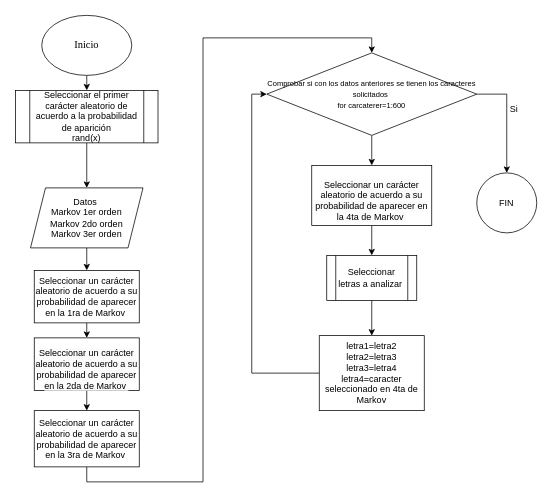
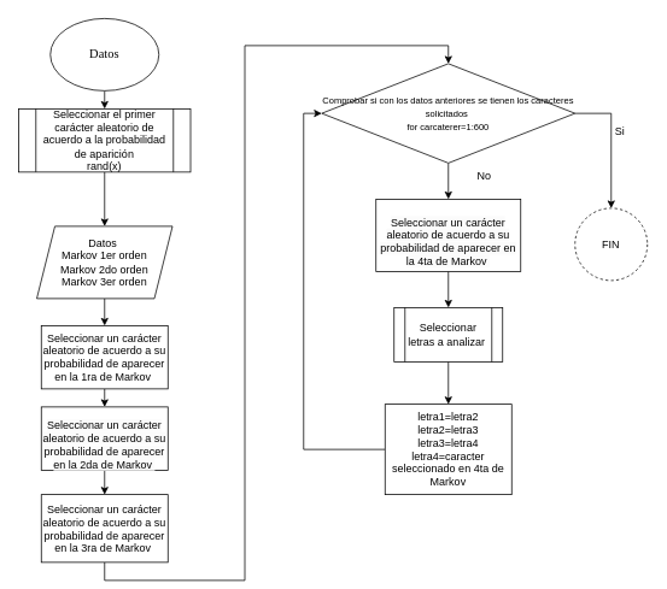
  <mxCell id="0" />
  <mxCell id="1" parent="0" />
  <mxCell id="2" style="edgeStyle=orthogonalEdgeStyle;rounded=0;orthogonalLoop=1;jettySize=auto;html=1;exitX=0.5;exitY=1;exitDx=0;exitDy=0;entryX=0.5;entryY=0;entryDx=0;entryDy=0;" edge="1" parent="1" source="3" target="5"><mxGeometry relative="1" as="geometry" /></mxCell>
- <mxCell id="3" value="&lt;font style=&quot;font-size: 14px;&quot; face=&quot;Comic Sans MS&quot;&gt;Inicio&lt;/font&gt;" style="ellipse;whiteSpace=wrap;html=1;" parent="1" vertex="1"><mxGeometry x="55" y="20" width="120" height="80" as="geometry" /></mxCell>
+ <mxCell id="3" value="&lt;font style=&quot;font-size: 14px;&quot; face=&quot;Comic Sans MS&quot;&gt;Datos&lt;/font&gt;" style="ellipse;whiteSpace=wrap;html=1;" parent="1" vertex="1"><mxGeometry x="55" y="20" width="120" height="80" as="geometry" /></mxCell>
  <mxCell id="4" style="edgeStyle=orthogonalEdgeStyle;rounded=0;orthogonalLoop=1;jettySize=auto;html=1;exitX=0.5;exitY=1;exitDx=0;exitDy=0;entryX=0.5;entryY=0;entryDx=0;entryDy=0;" edge="1" parent="1" source="5" target="7"><mxGeometry relative="1" as="geometry" /></mxCell>
  <mxCell id="5" value="Seleccionar el primer carácter aleatorio de acuerdo a la probabilidad de aparición&lt;br&gt;rand(x)" style="shape=process;whiteSpace=wrap;html=1;backgroundOutline=1;" parent="1" vertex="1"><mxGeometry x="20" y="120" width="190" height="70" as="geometry" /></mxCell>
  <mxCell id="6" style="edgeStyle=orthogonalEdgeStyle;rounded=0;orthogonalLoop=1;jettySize=auto;html=1;exitX=0.5;exitY=1;exitDx=0;exitDy=0;entryX=0.5;entryY=0;entryDx=0;entryDy=0;" edge="1" parent="1" source="7" target="9"><mxGeometry relative="1" as="geometry" /></mxCell>
  <mxCell id="7" value="Datos&amp;nbsp;&lt;br&gt;Markov 1er orden&lt;br&gt;Markov 2do orden&lt;br&gt;Markov 3er orden" style="shape=parallelogram;perimeter=parallelogramPerimeter;whiteSpace=wrap;html=1;fixedSize=1;" parent="1" vertex="1"><mxGeometry x="40" y="250" width="150" height="80" as="geometry" /></mxCell>
  <mxCell id="8" style="edgeStyle=orthogonalEdgeStyle;rounded=0;orthogonalLoop=1;jettySize=auto;html=1;exitX=0.5;exitY=1;exitDx=0;exitDy=0;entryX=0.5;entryY=0;entryDx=0;entryDy=0;" edge="1" parent="1" source="9" target="11"><mxGeometry relative="1" as="geometry" /></mxCell>
  <mxCell id="9" value="Seleccionar un carácter aleatorio de acuerdo a su probabilidad de aparecer en la 1ra de Markov&amp;nbsp;" style="rounded=0;whiteSpace=wrap;html=1;" parent="1" vertex="1"><mxGeometry x="45" y="360" width="140" height="70" as="geometry" /></mxCell>
  <mxCell id="10" style="edgeStyle=orthogonalEdgeStyle;rounded=0;orthogonalLoop=1;jettySize=auto;html=1;exitX=0.5;exitY=1;exitDx=0;exitDy=0;entryX=0.5;entryY=0;entryDx=0;entryDy=0;" edge="1" parent="1" source="11" target="13"><mxGeometry relative="1" as="geometry" /></mxCell>
  <mxCell id="11" value="&lt;br&gt;&lt;span style=&quot;color: rgb(0, 0, 0); font-family: Helvetica; font-size: 12px; font-style: normal; font-variant-ligatures: normal; font-variant-caps: normal; font-weight: 400; letter-spacing: normal; orphans: 2; text-align: center; text-indent: 0px; text-transform: none; widows: 2; word-spacing: 0px; -webkit-text-stroke-width: 0px; background-color: rgb(251, 251, 251); text-decoration-thickness: initial; text-decoration-style: initial; text-decoration-color: initial; float: none; display: inline !important;&quot;&gt;Seleccionar un carácter aleatorio de acuerdo a su probabilidad de aparecer en la 2da de Markov&amp;nbsp;&lt;/span&gt;" style="rounded=0;whiteSpace=wrap;html=1;" parent="1" vertex="1"><mxGeometry x="45" y="450" width="140" height="70" as="geometry" /></mxCell>
  <mxCell id="12" style="edgeStyle=orthogonalEdgeStyle;rounded=0;orthogonalLoop=1;jettySize=auto;html=1;exitX=0.5;exitY=1;exitDx=0;exitDy=0;entryX=0.5;entryY=0;entryDx=0;entryDy=0;" edge="1" parent="1" source="13" target="16"><mxGeometry relative="1" as="geometry" /></mxCell>
  <mxCell id="13" value="Seleccionar un carácter aleatorio de acuerdo a su probabilidad de aparecer en la 3ra de Markov&amp;nbsp;" style="rounded=0;whiteSpace=wrap;html=1;" parent="1" vertex="1"><mxGeometry x="45" y="547" width="140" height="75" as="geometry" /></mxCell>
  <mxCell id="14" style="edgeStyle=orthogonalEdgeStyle;rounded=0;orthogonalLoop=1;jettySize=auto;html=1;exitX=1;exitY=0.5;exitDx=0;exitDy=0;entryX=0.5;entryY=0;entryDx=0;entryDy=0;" edge="1" parent="1" source="16" target="17"><mxGeometry relative="1" as="geometry" /></mxCell>
  <mxCell id="15" style="edgeStyle=orthogonalEdgeStyle;rounded=0;orthogonalLoop=1;jettySize=auto;html=1;exitX=0.5;exitY=1;exitDx=0;exitDy=0;entryX=0.5;entryY=0;entryDx=0;entryDy=0;" edge="1" parent="1" source="16" target="19"><mxGeometry relative="1" as="geometry" /></mxCell>
  <mxCell id="16" value="&lt;font style=&quot;font-size: 10px;&quot;&gt;Comprobar si con los datos anteriores se tienen los caracteres solicitados&amp;nbsp;&lt;br&gt;for carcaterer=1:600&lt;/font&gt;" style="rhombus;whiteSpace=wrap;html=1;" parent="1" vertex="1"><mxGeometry x="355" y="70" width="280" height="110" as="geometry" /></mxCell>
- <mxCell id="17" value="FIN" style="ellipse;whiteSpace=wrap;html=1;aspect=fixed;" parent="1" vertex="1"><mxGeometry x="635" y="230" width="80" height="80" as="geometry" /></mxCell>
+ <mxCell id="17" value="FIN" style="ellipse;whiteSpace=wrap;html=1;aspect=fixed;dashed=1;" parent="1" vertex="1"><mxGeometry x="635" y="230" width="80" height="80" as="geometry" /></mxCell>
  <mxCell id="18" style="edgeStyle=orthogonalEdgeStyle;rounded=0;orthogonalLoop=1;jettySize=auto;html=1;exitX=0.5;exitY=1;exitDx=0;exitDy=0;entryX=0.5;entryY=0;entryDx=0;entryDy=0;" edge="1" parent="1" source="19" target="21"><mxGeometry relative="1" as="geometry" /></mxCell>
  <mxCell id="19" value="&lt;br&gt;&lt;span style=&quot;color: rgb(0, 0, 0); font-family: Helvetica; font-size: 12px; font-style: normal; font-variant-ligatures: normal; font-variant-caps: normal; font-weight: 400; letter-spacing: normal; orphans: 2; text-align: center; text-indent: 0px; text-transform: none; widows: 2; word-spacing: 0px; -webkit-text-stroke-width: 0px; background-color: rgb(251, 251, 251); text-decoration-thickness: initial; text-decoration-style: initial; text-decoration-color: initial; float: none; display: inline !important;&quot;&gt;Seleccionar un carácter aleatorio de acuerdo a su probabilidad de aparecer en la 4ta de Markov&amp;nbsp;&lt;/span&gt;&lt;br&gt;" style="rounded=0;whiteSpace=wrap;html=1;" parent="1" vertex="1"><mxGeometry x="415" y="220" width="160" height="80" as="geometry" /></mxCell>
  <mxCell id="20" style="edgeStyle=orthogonalEdgeStyle;rounded=0;orthogonalLoop=1;jettySize=auto;html=1;exitX=0.5;exitY=1;exitDx=0;exitDy=0;" edge="1" parent="1" source="21" target="23"><mxGeometry relative="1" as="geometry" /></mxCell>
  <mxCell id="21" value="Seleccionar letras a analizar&amp;nbsp;" style="shape=process;whiteSpace=wrap;html=1;backgroundOutline=1;" vertex="1" parent="1"><mxGeometry x="435" y="340" width="120" height="60" as="geometry" /></mxCell>
  <mxCell id="22" style="edgeStyle=orthogonalEdgeStyle;rounded=0;orthogonalLoop=1;jettySize=auto;html=1;exitX=0;exitY=0.5;exitDx=0;exitDy=0;entryX=0;entryY=0.5;entryDx=0;entryDy=0;" edge="1" parent="1" source="23" target="16"><mxGeometry relative="1" as="geometry" /></mxCell>
  <mxCell id="23" value="letra1=letra2&lt;br&gt;letra2=letra3&lt;br&gt;letra3=letra4&lt;br&gt;letra4=caracter seleccionado en 4ta de Markov" style="rounded=0;whiteSpace=wrap;html=1;" vertex="1" parent="1"><mxGeometry x="425" y="447" width="140" height="100" as="geometry" /></mxCell>
+ <mxCell id="24" value="No" style="text;html=1;strokeColor=none;fillColor=none;align=center;verticalAlign=middle;whiteSpace=wrap;rounded=0;" vertex="1" parent="1"><mxGeometry x="505" y="180" width="60" height="30" as="geometry" /></mxCell>
  <mxCell id="25" value="Si" style="text;html=1;strokeColor=none;fillColor=none;align=center;verticalAlign=middle;whiteSpace=wrap;rounded=0;" vertex="1" parent="1"><mxGeometry x="655" y="130" width="60" height="30" as="geometry" /></mxCell>
